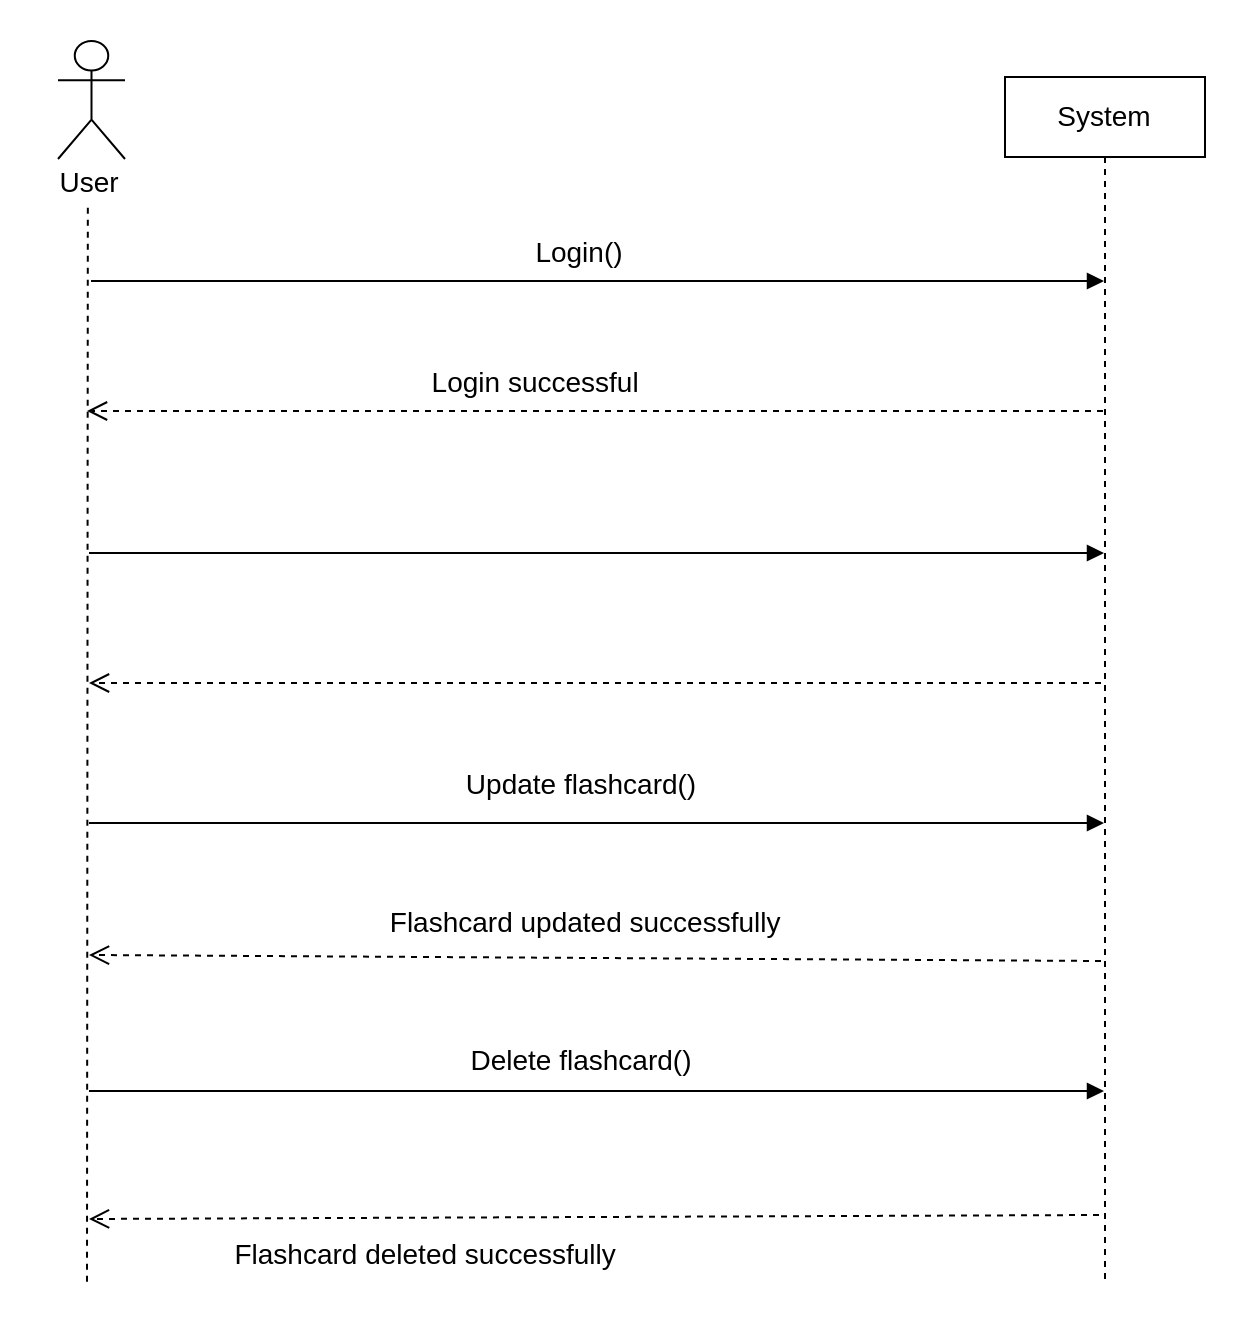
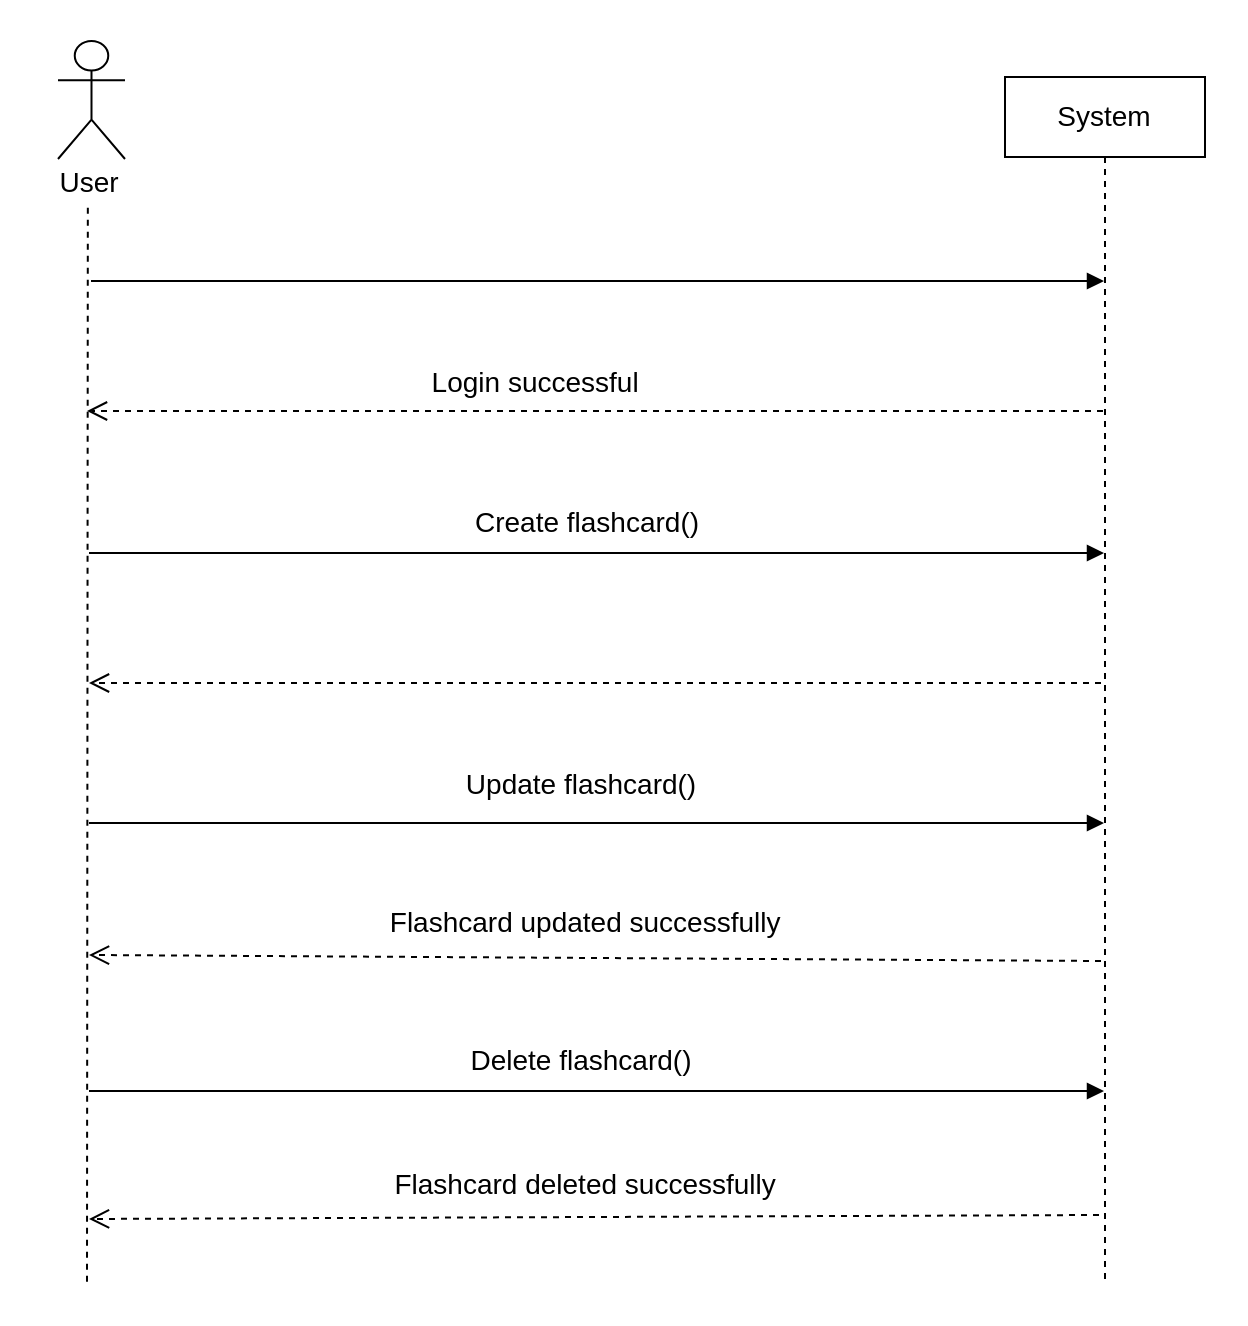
  <mxCell id="0" />
  <mxCell id="1" parent="0" />
  <mxCell id="2" value="" style="endArrow=none;dashed=1;html=1;strokeColor=#000000;exitX=0.488;exitY=0.942;exitDx=0;exitDy=0;exitPerimeter=0;" parent="1" source="3" edge="1"><mxGeometry width="50" height="50" relative="1" as="geometry"><mxPoint x="-32" y="115" as="sourcePoint" /><mxPoint x="43" y="641" as="targetPoint" /></mxGeometry></mxCell>
  <mxCell id="3" value="&lt;font style=&quot;font-size: 14px;&quot; color=&quot;#000000&quot;&gt;User&lt;/font&gt;" style="text;html=1;align=center;verticalAlign=middle;resizable=0;points=[];autosize=1;strokeColor=none;fillColor=none;" parent="1" vertex="1"><mxGeometry x="20" y="76" width="48" height="29" as="geometry" /></mxCell>
- <mxCell id="4" value="&lt;span style=&quot;font-size: 14px;&quot;&gt;&lt;font color=&quot;#000000&quot;&gt;Login()&lt;/font&gt;&lt;/span&gt;" style="text;html=1;align=center;verticalAlign=middle;resizable=0;points=[];autosize=1;strokeColor=none;fillColor=none;" parent="1" vertex="1"><mxGeometry x="257.5" y="111" width="62" height="29" as="geometry" /></mxCell>
  <mxCell id="5" value="" style="html=1;verticalAlign=bottom;endArrow=open;dashed=1;endSize=8;strokeColor=#000000;" parent="1" edge="1"><mxGeometry relative="1" as="geometry"><mxPoint x="551" y="205" as="sourcePoint" /><mxPoint x="43" y="205" as="targetPoint" /></mxGeometry></mxCell>
  <mxCell id="6" value="&lt;font color=&quot;#000000&quot; style=&quot;font-size: 14px;&quot;&gt;Login successful&amp;nbsp;&lt;/font&gt;" style="text;html=1;align=center;verticalAlign=middle;resizable=0;points=[];autosize=1;strokeColor=none;fillColor=none;" parent="1" vertex="1"><mxGeometry x="206" y="176" width="125" height="29" as="geometry" /></mxCell>
+ <mxCell id="7" value="&lt;font color=&quot;#000000&quot; style=&quot;font-size: 14px;&quot;&gt;Create flashcard()&lt;/font&gt;" style="text;html=1;align=center;verticalAlign=middle;resizable=0;points=[];autosize=1;strokeColor=none;fillColor=none;" parent="1" vertex="1"><mxGeometry x="228" y="246" width="130" height="29" as="geometry" /></mxCell>
  <mxCell id="8" value="" style="html=1;verticalAlign=bottom;endArrow=block;strokeColor=#000000;" parent="1" target="21" edge="1"><mxGeometry width="80" relative="1" as="geometry"><mxPoint x="45" y="140" as="sourcePoint" /><mxPoint x="550" y="140" as="targetPoint" /></mxGeometry></mxCell>
  <mxCell id="9" value="&lt;font color=&quot;#000000&quot;&gt;Update flashcard()&lt;/font&gt;" style="text;html=1;align=center;verticalAlign=middle;resizable=0;points=[];autosize=1;strokeColor=none;fillColor=none;fontSize=14;" parent="1" vertex="1"><mxGeometry x="223" y="377" width="133" height="29" as="geometry" /></mxCell>
  <mxCell id="10" value="&lt;font color=&quot;#000000&quot;&gt;Flashcard updated successfully&amp;nbsp;&lt;/font&gt;" style="text;html=1;align=center;verticalAlign=middle;resizable=0;points=[];autosize=1;strokeColor=none;fillColor=none;fontSize=14;" parent="1" vertex="1"><mxGeometry x="185" y="446" width="217" height="29" as="geometry" /></mxCell>
  <mxCell id="11" value="" style="html=1;verticalAlign=bottom;endArrow=open;dashed=1;endSize=8;fontSize=14;strokeColor=#000000;" parent="1" edge="1"><mxGeometry relative="1" as="geometry"><mxPoint x="550" y="341" as="sourcePoint" /><mxPoint x="44" y="341" as="targetPoint" /></mxGeometry></mxCell>
  <mxCell id="12" value="" style="html=1;verticalAlign=bottom;endArrow=block;fontSize=14;strokeColor=#000000;" parent="1" target="21" edge="1"><mxGeometry x="0.088" y="18" width="80" relative="1" as="geometry"><mxPoint x="44" y="545" as="sourcePoint" /><mxPoint x="548" y="545" as="targetPoint" /><mxPoint as="offset" /></mxGeometry></mxCell>
  <mxCell id="13" value="" style="html=1;verticalAlign=bottom;endArrow=block;labelBackgroundColor=#FFFFFF;strokeColor=#000000;fontColor=#000000;" parent="1" target="21" edge="1"><mxGeometry width="80" relative="1" as="geometry"><mxPoint x="44" y="276" as="sourcePoint" /><mxPoint x="550" y="278" as="targetPoint" /></mxGeometry></mxCell>
  <mxCell id="14" value="" style="html=1;verticalAlign=bottom;endArrow=block;labelBackgroundColor=#FFFFFF;strokeColor=#000000;fontColor=#000000;" parent="1" target="21" edge="1"><mxGeometry width="80" relative="1" as="geometry"><mxPoint x="44" y="411" as="sourcePoint" /><mxPoint x="550" y="413" as="targetPoint" /></mxGeometry></mxCell>
  <mxCell id="15" value="" style="html=1;verticalAlign=bottom;endArrow=open;dashed=1;endSize=8;labelBackgroundColor=#FFFFFF;strokeColor=#000000;fontColor=#FFFFFF;" parent="1" edge="1"><mxGeometry relative="1" as="geometry"><mxPoint x="550" y="480" as="sourcePoint" /><mxPoint x="44" y="477" as="targetPoint" /></mxGeometry></mxCell>
  <mxCell id="16" value="e" style="text;html=1;align=center;verticalAlign=middle;resizable=0;points=[];autosize=1;strokeColor=none;fillColor=none;fontColor=#FFFFFF;" parent="1" vertex="1"><mxGeometry x="298" y="484" width="25" height="26" as="geometry" /></mxCell>
  <mxCell id="17" value="&lt;font color=&quot;#000000&quot;&gt;&lt;font style=&quot;font-size: 14px;&quot;&gt;Delete flashcard()&lt;br&gt;&lt;/font&gt;&lt;br&gt;&lt;/font&gt;" style="text;html=1;align=center;verticalAlign=middle;resizable=0;points=[];autosize=1;strokeColor=none;fillColor=none;fontColor=#FFFFFF;" parent="1" vertex="1"><mxGeometry x="226" y="515" width="128" height="43" as="geometry" /></mxCell>
  <mxCell id="18" value="" style="html=1;verticalAlign=bottom;endArrow=open;dashed=1;endSize=8;labelBackgroundColor=#FFFFFF;strokeColor=#000000;fontSize=14;fontColor=#000000;" parent="1" edge="1"><mxGeometry x="0.01" y="-11" relative="1" as="geometry"><mxPoint x="549" y="607" as="sourcePoint" /><mxPoint x="44" y="609" as="targetPoint" /><mxPoint as="offset" /></mxGeometry></mxCell>
  <mxCell id="19" value="" style="shape=umlActor;verticalLabelPosition=bottom;verticalAlign=top;html=1;strokeColor=#000000;fontSize=14;fontColor=#000000;fillColor=#FFFFFF;gradientColor=none;" parent="1" vertex="1"><mxGeometry x="28.5" y="20" width="33.5" height="59" as="geometry" /></mxCell>
- <mxCell id="20" value="&lt;font style=&quot;font-size: 14px;&quot; color=&quot;#000000&quot;&gt;Flashcard deleted successfully&amp;nbsp;&lt;/font&gt;" style="text;html=1;align=center;verticalAlign=middle;resizable=0;points=[];autosize=1;strokeColor=none;fillColor=none;" parent="1" vertex="1"><mxGeometry x="107" y="612" width="213" height="29" as="geometry" /></mxCell>
+ <mxCell id="20" value="&lt;font style=&quot;font-size: 14px;&quot; color=&quot;#000000&quot;&gt;Flashcard deleted successfully&amp;nbsp;&lt;/font&gt;" style="text;html=1;align=center;verticalAlign=middle;resizable=0;points=[];autosize=1;strokeColor=none;fillColor=none;" parent="1" vertex="1"><mxGeometry x="187" y="577" width="213" height="29" as="geometry" /></mxCell>
  <mxCell id="21" value="System" style="shape=umlLifeline;perimeter=lifelinePerimeter;whiteSpace=wrap;html=1;container=1;collapsible=0;recursiveResize=0;outlineConnect=0;fontSize=14;fontColor=#000000;strokeColor=#000000;fillColor=#FFFFFF;" parent="1" vertex="1"><mxGeometry x="502" y="38" width="100" height="602" as="geometry" /></mxCell>
